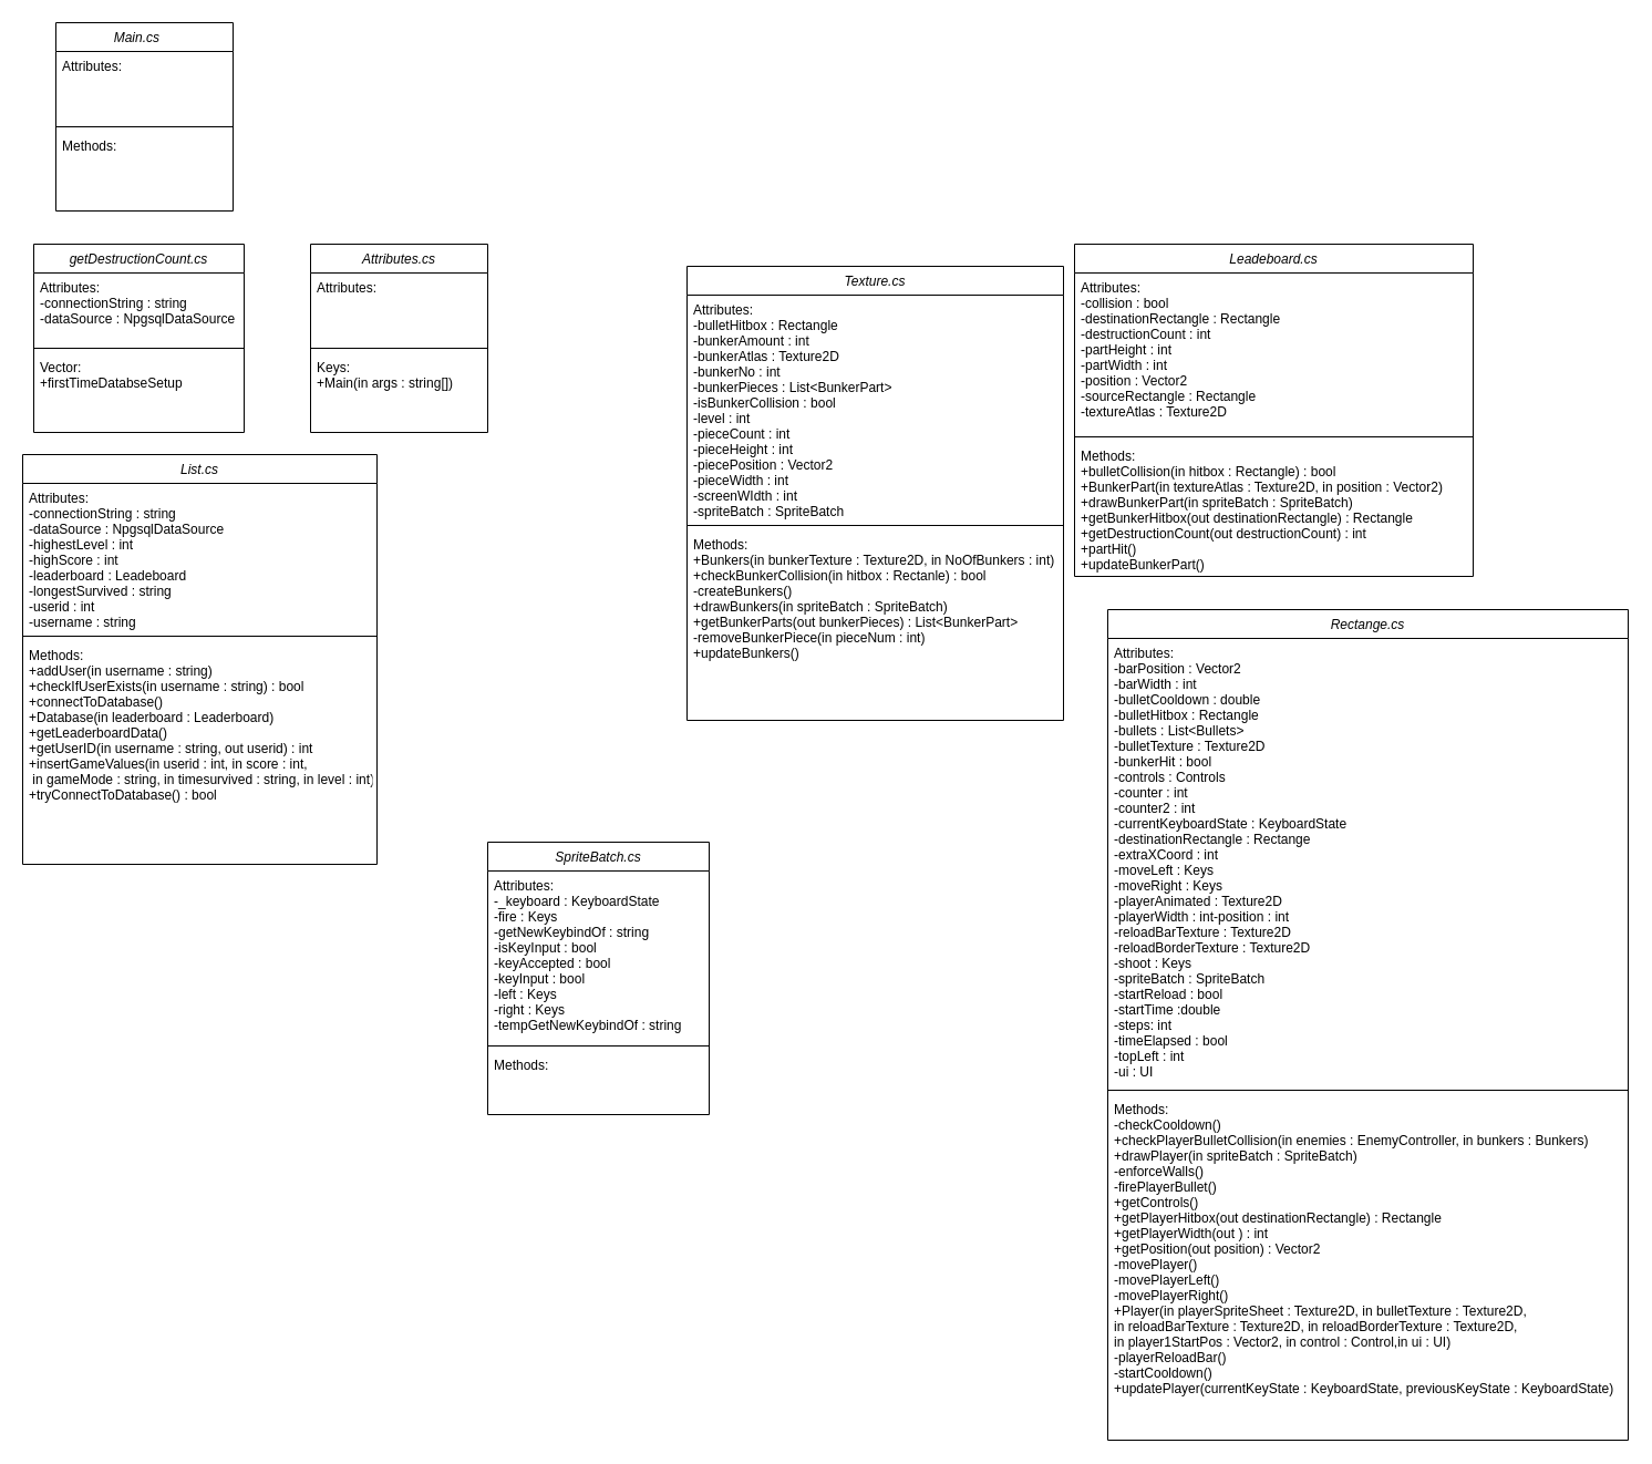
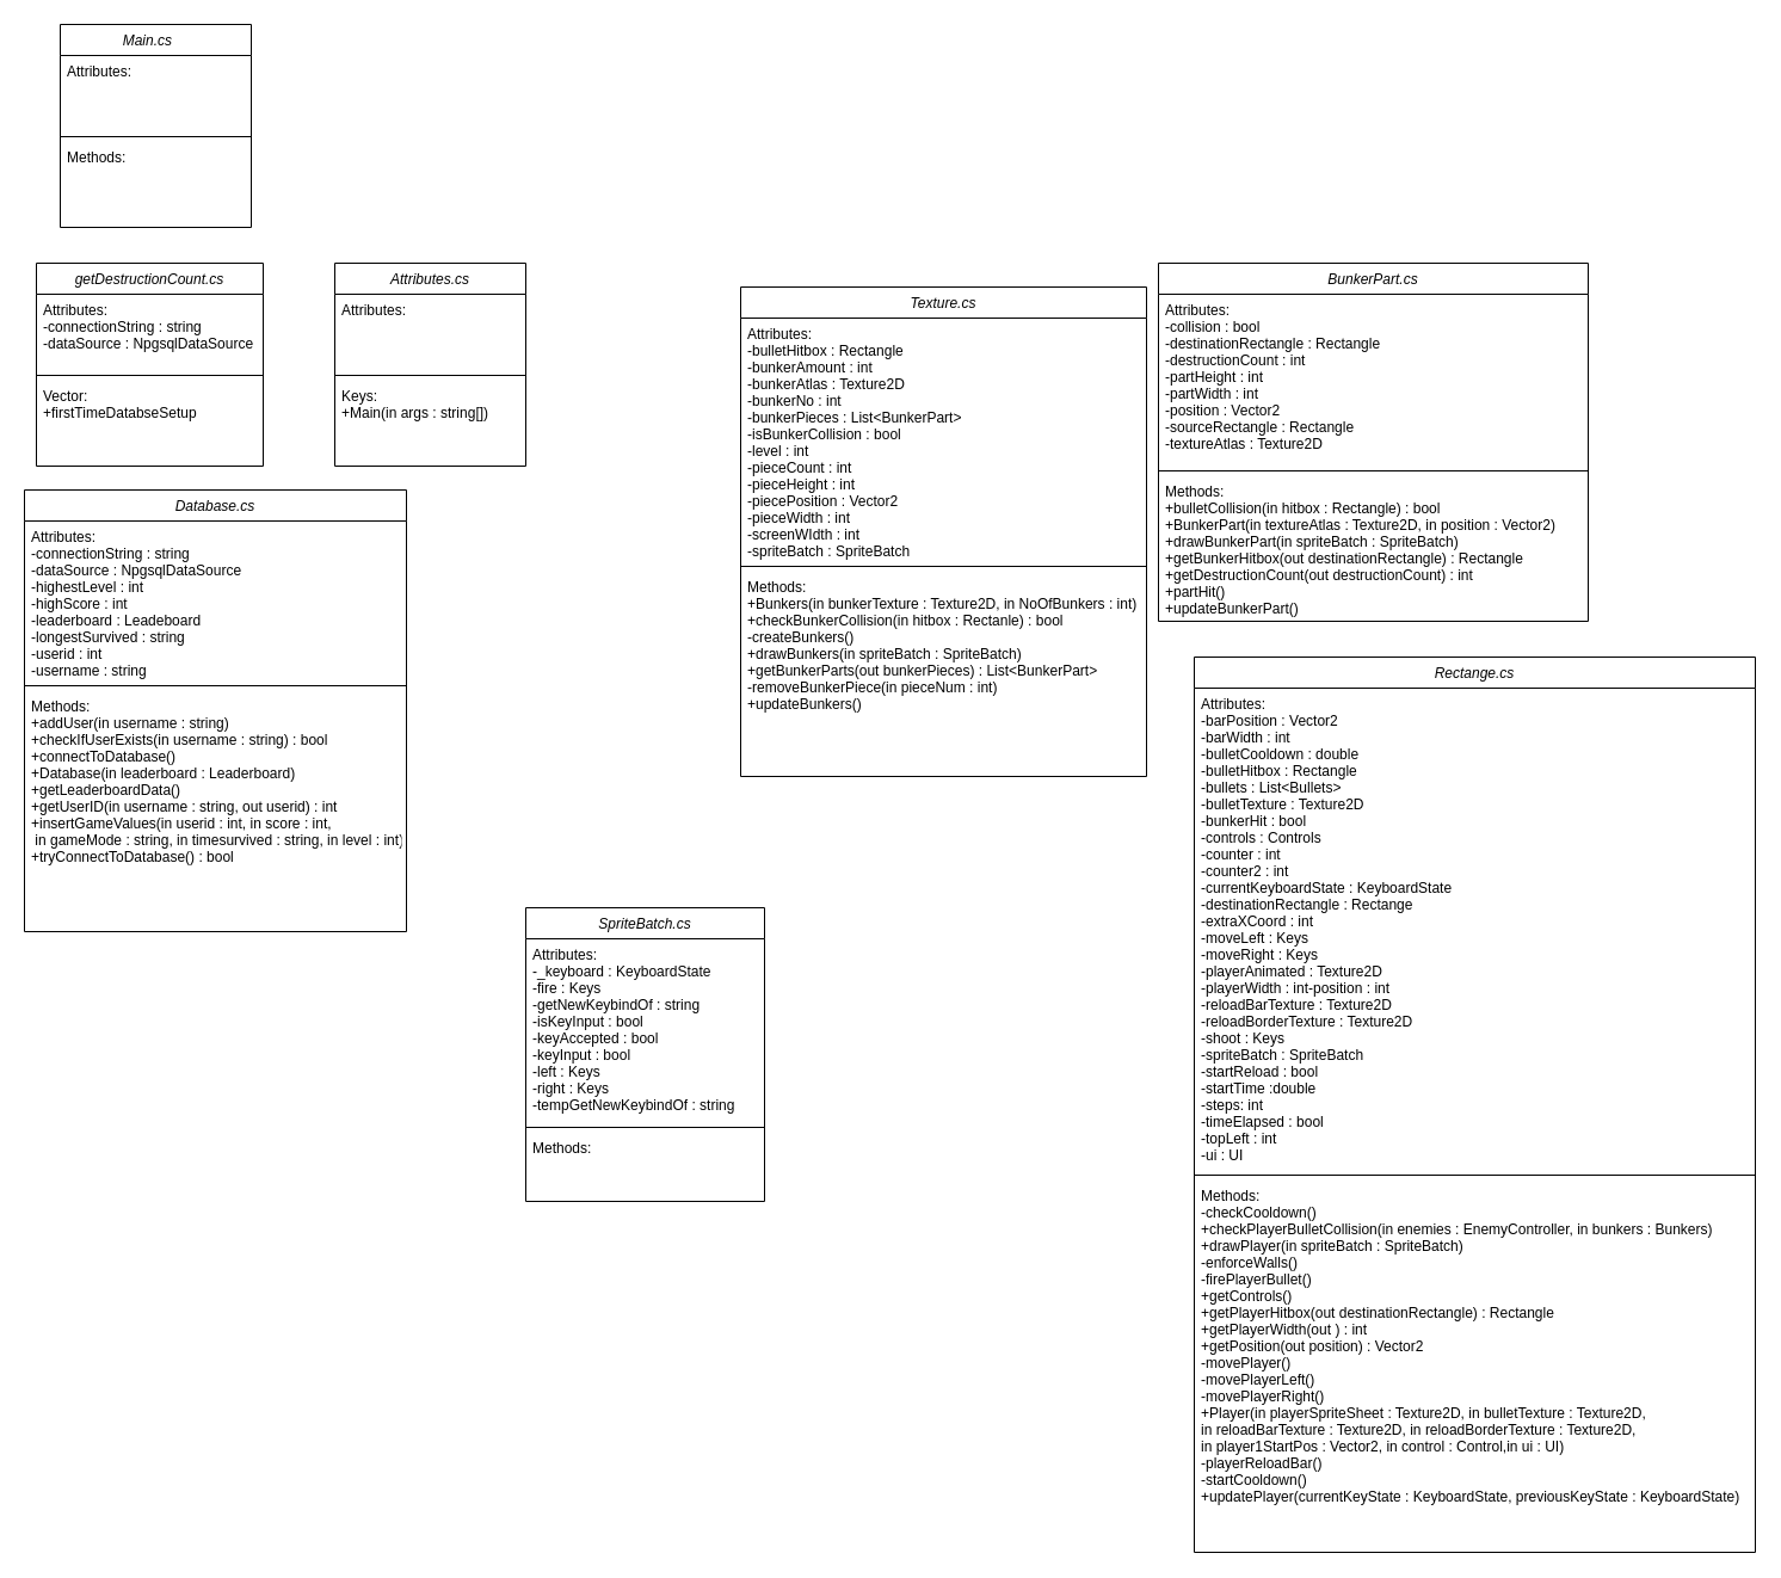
  <mxCell id="0" />
  <mxCell id="1" parent="0" />
- <mxCell id="2" value="Leadeboard.cs" style="swimlane;fontStyle=2;align=center;verticalAlign=top;childLayout=stackLayout;horizontal=1;startSize=26;horizontalStack=0;resizeParent=1;resizeLast=0;collapsible=1;marginBottom=0;rounded=0;shadow=0;strokeWidth=1;" parent="1" vertex="1"><mxGeometry x="970" y="220" width="360" height="300" as="geometry"><mxRectangle x="230" y="140" width="160" height="26" as="alternateBounds" /></mxGeometry></mxCell>
+ <mxCell id="2" value="BunkerPart.cs" style="swimlane;fontStyle=2;align=center;verticalAlign=top;childLayout=stackLayout;horizontal=1;startSize=26;horizontalStack=0;resizeParent=1;resizeLast=0;collapsible=1;marginBottom=0;rounded=0;shadow=0;strokeWidth=1;" parent="1" vertex="1"><mxGeometry x="970" y="220" width="360" height="300" as="geometry"><mxRectangle x="230" y="140" width="160" height="26" as="alternateBounds" /></mxGeometry></mxCell>
  <mxCell id="3" value="Attributes:&#10;-collision : bool&#10;-destinationRectangle : Rectangle&#10;-destructionCount : int&#10;-partHeight : int&#10;-partWidth : int&#10;-position : Vector2&#10;-sourceRectangle : Rectangle&#10;-textureAtlas : Texture2D" style="text;align=left;verticalAlign=top;spacingLeft=4;spacingRight=4;overflow=hidden;rotatable=0;points=[[0,0.5],[1,0.5]];portConstraint=eastwest;" parent="2" vertex="1"><mxGeometry y="26" width="360" height="144" as="geometry" /></mxCell>
  <mxCell id="4" value="" style="line;html=1;strokeWidth=1;align=left;verticalAlign=middle;spacingTop=-1;spacingLeft=3;spacingRight=3;rotatable=0;labelPosition=right;points=[];portConstraint=eastwest;" parent="2" vertex="1"><mxGeometry y="170" width="360" height="8" as="geometry" /></mxCell>
  <mxCell id="5" value="Methods:&#10;+bulletCollision(in hitbox : Rectangle) : bool&#10;+BunkerPart(in textureAtlas : Texture2D, in position : Vector2)&#10;+drawBunkerPart(in spriteBatch : SpriteBatch)&#10;+getBunkerHitbox(out destinationRectangle) : Rectangle&#10;+getDestructionCount(out destructionCount) : int&#10;+partHit()&#10;+updateBunkerPart()&#10;" style="text;align=left;verticalAlign=top;spacingLeft=4;spacingRight=4;overflow=hidden;rotatable=0;points=[[0,0.5],[1,0.5]];portConstraint=eastwest;" parent="2" vertex="1"><mxGeometry y="178" width="360" height="122" as="geometry" /></mxCell>
  <mxCell id="6" value="Main.cs    " style="swimlane;fontStyle=2;align=center;verticalAlign=top;childLayout=stackLayout;horizontal=1;startSize=26;horizontalStack=0;resizeParent=1;resizeLast=0;collapsible=1;marginBottom=0;rounded=0;shadow=0;strokeWidth=1;" parent="1" vertex="1"><mxGeometry x="50" y="20" width="160" height="170" as="geometry"><mxRectangle x="230" y="140" width="160" height="26" as="alternateBounds" /></mxGeometry></mxCell>
  <mxCell id="7" value="Attributes:&#10;" style="text;align=left;verticalAlign=top;spacingLeft=4;spacingRight=4;overflow=hidden;rotatable=0;points=[[0,0.5],[1,0.5]];portConstraint=eastwest;" parent="6" vertex="1"><mxGeometry y="26" width="160" height="64" as="geometry" /></mxCell>
  <mxCell id="8" value="" style="line;html=1;strokeWidth=1;align=left;verticalAlign=middle;spacingTop=-1;spacingLeft=3;spacingRight=3;rotatable=0;labelPosition=right;points=[];portConstraint=eastwest;" parent="6" vertex="1"><mxGeometry y="90" width="160" height="8" as="geometry" /></mxCell>
  <mxCell id="9" value="Methods:" style="text;align=left;verticalAlign=top;spacingLeft=4;spacingRight=4;overflow=hidden;rotatable=0;points=[[0,0.5],[1,0.5]];portConstraint=eastwest;" parent="6" vertex="1"><mxGeometry y="98" width="160" height="58" as="geometry" /></mxCell>
  <mxCell id="10" value="Texture.cs" style="swimlane;fontStyle=2;align=center;verticalAlign=top;childLayout=stackLayout;horizontal=1;startSize=26;horizontalStack=0;resizeParent=1;resizeLast=0;collapsible=1;marginBottom=0;rounded=0;shadow=0;strokeWidth=1;" parent="1" vertex="1"><mxGeometry x="620" y="240" width="340" height="410" as="geometry"><mxRectangle x="230" y="140" width="160" height="26" as="alternateBounds" /></mxGeometry></mxCell>
  <mxCell id="11" value="Attributes:&#10;-bulletHitbox : Rectangle&#10;-bunkerAmount : int&#10;-bunkerAtlas : Texture2D&#10;-bunkerNo : int&#10;-bunkerPieces : List&lt;BunkerPart&gt;&#10;-isBunkerCollision : bool&#10;-level : int&#10;-pieceCount : int&#10;-pieceHeight : int&#10;-piecePosition : Vector2&#10;-pieceWidth : int&#10;-screenWIdth : int&#10;-spriteBatch : SpriteBatch" style="text;align=left;verticalAlign=top;spacingLeft=4;spacingRight=4;overflow=hidden;rotatable=0;points=[[0,0.5],[1,0.5]];portConstraint=eastwest;" parent="10" vertex="1"><mxGeometry y="26" width="340" height="204" as="geometry" /></mxCell>
  <mxCell id="12" value="" style="line;html=1;strokeWidth=1;align=left;verticalAlign=middle;spacingTop=-1;spacingLeft=3;spacingRight=3;rotatable=0;labelPosition=right;points=[];portConstraint=eastwest;" parent="10" vertex="1"><mxGeometry y="230" width="340" height="8" as="geometry" /></mxCell>
  <mxCell id="13" value="Methods:&#10;+Bunkers(in bunkerTexture : Texture2D, in NoOfBunkers : int)&#10;+checkBunkerCollision(in hitbox : Rectanle) : bool&#10;-createBunkers()&#10;+drawBunkers(in spriteBatch : SpriteBatch)&#10;+getBunkerParts(out bunkerPieces) : List&lt;BunkerPart&gt;&#10;-removeBunkerPiece(in pieceNum : int)&#10;+updateBunkers()" style="text;align=left;verticalAlign=top;spacingLeft=4;spacingRight=4;overflow=hidden;rotatable=0;points=[[0,0.5],[1,0.5]];portConstraint=eastwest;" parent="10" vertex="1"><mxGeometry y="238" width="340" height="172" as="geometry" /></mxCell>
  <mxCell id="14" value="Attributes.cs" style="swimlane;fontStyle=2;align=center;verticalAlign=top;childLayout=stackLayout;horizontal=1;startSize=26;horizontalStack=0;resizeParent=1;resizeLast=0;collapsible=1;marginBottom=0;rounded=0;shadow=0;strokeWidth=1;" vertex="1" parent="1"><mxGeometry x="280" y="220" width="160" height="170" as="geometry"><mxRectangle x="230" y="140" width="160" height="26" as="alternateBounds" /></mxGeometry></mxCell>
  <mxCell id="15" value="Attributes:&#10;" style="text;align=left;verticalAlign=top;spacingLeft=4;spacingRight=4;overflow=hidden;rotatable=0;points=[[0,0.5],[1,0.5]];portConstraint=eastwest;" vertex="1" parent="14"><mxGeometry y="26" width="160" height="64" as="geometry" /></mxCell>
  <mxCell id="16" value="" style="line;html=1;strokeWidth=1;align=left;verticalAlign=middle;spacingTop=-1;spacingLeft=3;spacingRight=3;rotatable=0;labelPosition=right;points=[];portConstraint=eastwest;" vertex="1" parent="14"><mxGeometry y="90" width="160" height="8" as="geometry" /></mxCell>
  <mxCell id="17" value="Keys:&#10;+Main(in args : string[])" style="text;align=left;verticalAlign=top;spacingLeft=4;spacingRight=4;overflow=hidden;rotatable=0;points=[[0,0.5],[1,0.5]];portConstraint=eastwest;" vertex="1" parent="14"><mxGeometry y="98" width="160" height="58" as="geometry" /></mxCell>
  <mxCell id="18" value="getDestructionCount.cs" style="swimlane;fontStyle=2;align=center;verticalAlign=top;childLayout=stackLayout;horizontal=1;startSize=26;horizontalStack=0;resizeParent=1;resizeLast=0;collapsible=1;marginBottom=0;rounded=0;shadow=0;strokeWidth=1;" vertex="1" parent="1"><mxGeometry x="30" y="220" width="190" height="170" as="geometry"><mxRectangle x="230" y="140" width="160" height="26" as="alternateBounds" /></mxGeometry></mxCell>
  <mxCell id="19" value="Attributes:&#10;-connectionString : string&#10;-dataSource : NpgsqlDataSource" style="text;align=left;verticalAlign=top;spacingLeft=4;spacingRight=4;overflow=hidden;rotatable=0;points=[[0,0.5],[1,0.5]];portConstraint=eastwest;" vertex="1" parent="18"><mxGeometry y="26" width="190" height="64" as="geometry" /></mxCell>
  <mxCell id="20" value="" style="line;html=1;strokeWidth=1;align=left;verticalAlign=middle;spacingTop=-1;spacingLeft=3;spacingRight=3;rotatable=0;labelPosition=right;points=[];portConstraint=eastwest;" vertex="1" parent="18"><mxGeometry y="90" width="190" height="8" as="geometry" /></mxCell>
  <mxCell id="21" value="Vector:&#10;+firstTimeDatabseSetup" style="text;align=left;verticalAlign=top;spacingLeft=4;spacingRight=4;overflow=hidden;rotatable=0;points=[[0,0.5],[1,0.5]];portConstraint=eastwest;" vertex="1" parent="18"><mxGeometry y="98" width="190" height="58" as="geometry" /></mxCell>
- <mxCell id="22" value="List.cs" style="swimlane;fontStyle=2;align=center;verticalAlign=top;childLayout=stackLayout;horizontal=1;startSize=26;horizontalStack=0;resizeParent=1;resizeLast=0;collapsible=1;marginBottom=0;rounded=0;shadow=0;strokeWidth=1;" vertex="1" parent="1"><mxGeometry x="20" y="410" width="320" height="370" as="geometry"><mxRectangle x="230" y="140" width="160" height="26" as="alternateBounds" /></mxGeometry></mxCell>
+ <mxCell id="22" value="Database.cs" style="swimlane;fontStyle=2;align=center;verticalAlign=top;childLayout=stackLayout;horizontal=1;startSize=26;horizontalStack=0;resizeParent=1;resizeLast=0;collapsible=1;marginBottom=0;rounded=0;shadow=0;strokeWidth=1;" vertex="1" parent="1"><mxGeometry x="20" y="410" width="320" height="370" as="geometry"><mxRectangle x="230" y="140" width="160" height="26" as="alternateBounds" /></mxGeometry></mxCell>
  <mxCell id="23" value="Attributes:&#10;-connectionString : string&#10;-dataSource : NpgsqlDataSource&#10;-highestLevel : int&#10;-highScore : int&#10;-leaderboard : Leadeboard&#10;-longestSurvived : string&#10;-userid : int&#10;-username : string" style="text;align=left;verticalAlign=top;spacingLeft=4;spacingRight=4;overflow=hidden;rotatable=0;points=[[0,0.5],[1,0.5]];portConstraint=eastwest;" vertex="1" parent="22"><mxGeometry y="26" width="320" height="134" as="geometry" /></mxCell>
  <mxCell id="24" value="" style="line;html=1;strokeWidth=1;align=left;verticalAlign=middle;spacingTop=-1;spacingLeft=3;spacingRight=3;rotatable=0;labelPosition=right;points=[];portConstraint=eastwest;" vertex="1" parent="22"><mxGeometry y="160" width="320" height="8" as="geometry" /></mxCell>
  <mxCell id="25" value="Methods:&#10;+addUser(in username : string)&#10;+checkIfUserExists(in username : string) : bool&#10;+connectToDatabase()&#10;+Database(in leaderboard : Leaderboard)&#10;+getLeaderboardData()&#10;+getUserID(in username : string, out userid) : int&#10;+insertGameValues(in userid : int, in score : int,&#10; in gameMode : string, in timesurvived : string, in level : int)&#10;+tryConnectToDatabase() : bool" style="text;align=left;verticalAlign=top;spacingLeft=4;spacingRight=4;overflow=hidden;rotatable=0;points=[[0,0.5],[1,0.5]];portConstraint=eastwest;" vertex="1" parent="22"><mxGeometry y="168" width="320" height="202" as="geometry" /></mxCell>
  <mxCell id="26" value="Rectange.cs" style="swimlane;fontStyle=2;align=center;verticalAlign=top;childLayout=stackLayout;horizontal=1;startSize=26;horizontalStack=0;resizeParent=1;resizeLast=0;collapsible=1;marginBottom=0;rounded=0;shadow=0;strokeWidth=1;" vertex="1" parent="1"><mxGeometry x="1000" y="550" width="470" height="750" as="geometry"><mxRectangle x="230" y="140" width="160" height="26" as="alternateBounds" /></mxGeometry></mxCell>
  <mxCell id="27" value="Attributes:&#10;-barPosition : Vector2&#10;-barWidth : int&#10;-bulletCooldown : double&#10;-bulletHitbox : Rectangle&#10;-bullets : List&lt;Bullets&gt;&#10;-bulletTexture : Texture2D&#10;-bunkerHit : bool&#10;-controls : Controls&#10;-counter : int&#10;-counter2 : int&#10;-currentKeyboardState : KeyboardState&#10;-destinationRectangle : Rectange&#10;-extraXCoord : int&#10;-moveLeft : Keys&#10;-moveRight : Keys&#10;-playerAnimated : Texture2D&#10;-playerWidth : int-position : int&#10;-reloadBarTexture : Texture2D&#10;-reloadBorderTexture : Texture2D&#10;-shoot : Keys&#10;-spriteBatch : SpriteBatch&#10;-startReload : bool&#10;-startTime :double&#10;-steps: int&#10;-timeElapsed : bool&#10;-topLeft : int&#10;-ui : UI" style="text;align=left;verticalAlign=top;spacingLeft=4;spacingRight=4;overflow=hidden;rotatable=0;points=[[0,0.5],[1,0.5]];portConstraint=eastwest;" vertex="1" parent="26"><mxGeometry y="26" width="470" height="404" as="geometry" /></mxCell>
  <mxCell id="28" value="" style="line;html=1;strokeWidth=1;align=left;verticalAlign=middle;spacingTop=-1;spacingLeft=3;spacingRight=3;rotatable=0;labelPosition=right;points=[];portConstraint=eastwest;" vertex="1" parent="26"><mxGeometry y="430" width="470" height="8" as="geometry" /></mxCell>
  <mxCell id="29" value="Methods:&#10;-checkCooldown()&#10;+checkPlayerBulletCollision(in enemies : EnemyController, in bunkers : Bunkers)&#10;+drawPlayer(in spriteBatch : SpriteBatch)&#10;-enforceWalls()&#10;-firePlayerBullet()&#10;+getControls()&#10;+getPlayerHitbox(out destinationRectangle) : Rectangle&#10;+getPlayerWidth(out ) : int&#10;+getPosition(out position) : Vector2&#10;-movePlayer()&#10;-movePlayerLeft()&#10;-movePlayerRight()&#10;+Player(in playerSpriteSheet : Texture2D, in bulletTexture : Texture2D, &#10;in reloadBarTexture : Texture2D, in reloadBorderTexture : Texture2D,&#10;in player1StartPos : Vector2, in control : Control,in ui : UI)&#10;-playerReloadBar()&#10;-startCooldown()&#10;+updatePlayer(currentKeyState : KeyboardState, previousKeyState : KeyboardState)" style="text;align=left;verticalAlign=top;spacingLeft=4;spacingRight=4;overflow=hidden;rotatable=0;points=[[0,0.5],[1,0.5]];portConstraint=eastwest;" vertex="1" parent="26"><mxGeometry y="438" width="470" height="282" as="geometry" /></mxCell>
  <mxCell id="30" value="SpriteBatch.cs" style="swimlane;fontStyle=2;align=center;verticalAlign=top;childLayout=stackLayout;horizontal=1;startSize=26;horizontalStack=0;resizeParent=1;resizeLast=0;collapsible=1;marginBottom=0;rounded=0;shadow=0;strokeWidth=1;" vertex="1" parent="1"><mxGeometry x="440" y="760" width="200" height="246" as="geometry"><mxRectangle x="230" y="140" width="160" height="26" as="alternateBounds" /></mxGeometry></mxCell>
  <mxCell id="31" value="Attributes:&#10;-_keyboard : KeyboardState&#10;-fire : Keys&#10;-getNewKeybindOf : string&#10;-isKeyInput : bool&#10;-keyAccepted : bool&#10;-keyInput : bool&#10;-left : Keys&#10;-right : Keys&#10;-tempGetNewKeybindOf : string" style="text;align=left;verticalAlign=top;spacingLeft=4;spacingRight=4;overflow=hidden;rotatable=0;points=[[0,0.5],[1,0.5]];portConstraint=eastwest;" vertex="1" parent="30"><mxGeometry y="26" width="200" height="154" as="geometry" /></mxCell>
  <mxCell id="32" value="" style="line;html=1;strokeWidth=1;align=left;verticalAlign=middle;spacingTop=-1;spacingLeft=3;spacingRight=3;rotatable=0;labelPosition=right;points=[];portConstraint=eastwest;" vertex="1" parent="30"><mxGeometry y="180" width="200" height="8" as="geometry" /></mxCell>
  <mxCell id="33" value="Methods:" style="text;align=left;verticalAlign=top;spacingLeft=4;spacingRight=4;overflow=hidden;rotatable=0;points=[[0,0.5],[1,0.5]];portConstraint=eastwest;" vertex="1" parent="30"><mxGeometry y="188" width="200" height="58" as="geometry" /></mxCell>
